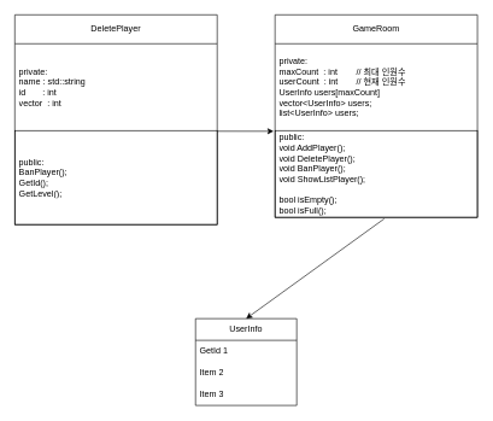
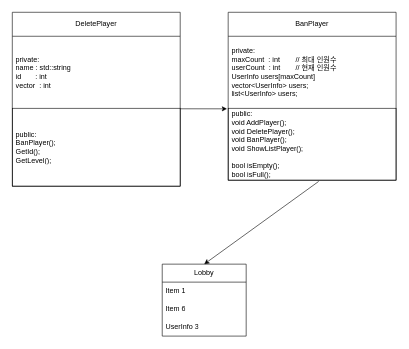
  <mxCell id="0" />
  <mxCell id="1" parent="0" />
  <mxCell id="2" value="DeletePlayer" style="swimlane;fontStyle=0;childLayout=stackLayout;horizontal=1;startSize=40;horizontalStack=0;resizeParent=1;resizeParentMax=0;resizeLast=0;collapsible=1;marginBottom=0;whiteSpace=wrap;html=1;" vertex="1" parent="1"><mxGeometry x="20" y="20" width="280" height="290" as="geometry" /></mxCell>
  <mxCell id="3" value="private:&lt;div&gt;name : std::string&lt;/div&gt;&lt;div&gt;id&amp;nbsp; &amp;nbsp; &amp;nbsp; &amp;nbsp;: int&lt;/div&gt;&lt;div&gt;vector&amp;nbsp; : int&lt;/div&gt;" style="text;strokeColor=none;fillColor=none;align=left;verticalAlign=middle;spacingLeft=4;spacingRight=4;overflow=hidden;points=[[0,0.5],[1,0.5]];portConstraint=eastwest;rotatable=0;whiteSpace=wrap;html=1;" vertex="1" parent="2"><mxGeometry y="40" width="280" height="120" as="geometry" /></mxCell>
  <mxCell id="4" value="public:&lt;div&gt;BanPlayer();&lt;/div&gt;&lt;div&gt;GetId();&lt;/div&gt;&lt;div&gt;GetLevel();&lt;/div&gt;" style="text;strokeColor=default;fillColor=none;align=left;verticalAlign=middle;spacingLeft=4;spacingRight=4;overflow=hidden;points=[[0,0.5],[1,0.5]];portConstraint=eastwest;rotatable=0;whiteSpace=wrap;html=1;" vertex="1" parent="2"><mxGeometry y="160" width="280" height="130" as="geometry" /></mxCell>
- <mxCell id="5" value="GameRoom" style="swimlane;fontStyle=0;childLayout=stackLayout;horizontal=1;startSize=40;horizontalStack=0;resizeParent=1;resizeParentMax=0;resizeLast=0;collapsible=1;marginBottom=0;whiteSpace=wrap;html=1;" vertex="1" parent="1"><mxGeometry x="380" y="20" width="280" height="280" as="geometry" /></mxCell>
+ <mxCell id="5" value="BanPlayer" style="swimlane;fontStyle=0;childLayout=stackLayout;horizontal=1;startSize=40;horizontalStack=0;resizeParent=1;resizeParentMax=0;resizeLast=0;collapsible=1;marginBottom=0;whiteSpace=wrap;html=1;" vertex="1" parent="1"><mxGeometry x="380" y="20" width="280" height="280" as="geometry" /></mxCell>
  <mxCell id="6" value="private:&lt;div&gt;maxCount&amp;nbsp; : int&lt;span style=&quot;white-space: pre;&quot;&gt;&#09;&lt;/span&gt;// 최대 인원수&lt;/div&gt;&lt;div&gt;userCount&amp;nbsp; : int&amp;nbsp;&lt;span style=&quot;white-space: pre;&quot;&gt;&#09;&lt;/span&gt;// 현재 인원수&lt;/div&gt;&lt;div&gt;UserInfo users[maxCount]&lt;/div&gt;&lt;div&gt;vector&amp;lt;UserInfo&amp;gt; users;&lt;/div&gt;&lt;div&gt;list&amp;lt;UserInfo&amp;gt; users;&lt;/div&gt;" style="text;strokeColor=none;fillColor=none;align=left;verticalAlign=middle;spacingLeft=4;spacingRight=4;overflow=hidden;points=[[0,0.5],[1,0.5]];portConstraint=eastwest;rotatable=0;whiteSpace=wrap;html=1;" vertex="1" parent="5"><mxGeometry y="40" width="280" height="120" as="geometry" /></mxCell>
  <mxCell id="7" value="public:&lt;div&gt;void AddPlayer();&lt;/div&gt;&lt;div&gt;void DeletePlayer();&lt;/div&gt;&lt;div&gt;void BanPlayer();&lt;/div&gt;&lt;div&gt;void ShowListPlayer();&lt;/div&gt;&lt;div&gt;&lt;br&gt;&lt;/div&gt;&lt;div&gt;bool isEmpty();&lt;/div&gt;&lt;div&gt;bool isFull();&lt;/div&gt;" style="text;strokeColor=default;fillColor=none;align=left;verticalAlign=middle;spacingLeft=4;spacingRight=4;overflow=hidden;points=[[0,0.5],[1,0.5]];portConstraint=eastwest;rotatable=0;whiteSpace=wrap;html=1;" vertex="1" parent="5"><mxGeometry y="160" width="280" height="120" as="geometry" /></mxCell>
  <mxCell id="8" value="" style="endArrow=classic;html=1;rounded=0;entryX=-0.007;entryY=0.008;entryDx=0;entryDy=0;entryPerimeter=0;exitX=1;exitY=0.007;exitDx=0;exitDy=0;exitPerimeter=0;" edge="1" parent="1" source="4" target="7"><mxGeometry width="50" height="50" relative="1" as="geometry"><mxPoint x="370" y="370" as="sourcePoint" /><mxPoint x="420" y="320" as="targetPoint" /></mxGeometry></mxCell>
- <mxCell id="9" value="UserInfo" style="swimlane;fontStyle=0;childLayout=stackLayout;horizontal=1;startSize=30;horizontalStack=0;resizeParent=1;resizeParentMax=0;resizeLast=0;collapsible=1;marginBottom=0;whiteSpace=wrap;html=1;" vertex="1" parent="1"><mxGeometry x="270" y="440" width="140" height="120" as="geometry" /></mxCell>
- <mxCell id="10" value="GetId 1" style="text;strokeColor=none;fillColor=none;align=left;verticalAlign=middle;spacingLeft=4;spacingRight=4;overflow=hidden;points=[[0,0.5],[1,0.5]];portConstraint=eastwest;rotatable=0;whiteSpace=wrap;html=1;" vertex="1" parent="9"><mxGeometry y="30" width="140" height="30" as="geometry" /></mxCell>
- <mxCell id="11" value="Item 2" style="text;strokeColor=none;fillColor=none;align=left;verticalAlign=middle;spacingLeft=4;spacingRight=4;overflow=hidden;points=[[0,0.5],[1,0.5]];portConstraint=eastwest;rotatable=0;whiteSpace=wrap;html=1;" vertex="1" parent="9"><mxGeometry y="60" width="140" height="30" as="geometry" /></mxCell>
- <mxCell id="12" value="Item 3" style="text;strokeColor=none;fillColor=none;align=left;verticalAlign=middle;spacingLeft=4;spacingRight=4;overflow=hidden;points=[[0,0.5],[1,0.5]];portConstraint=eastwest;rotatable=0;whiteSpace=wrap;html=1;" vertex="1" parent="9"><mxGeometry y="90" width="140" height="30" as="geometry" /></mxCell>
+ <mxCell id="9" value="Lobby" style="swimlane;fontStyle=0;childLayout=stackLayout;horizontal=1;startSize=30;horizontalStack=0;resizeParent=1;resizeParentMax=0;resizeLast=0;collapsible=1;marginBottom=0;whiteSpace=wrap;html=1;" vertex="1" parent="1"><mxGeometry x="270" y="440" width="140" height="120" as="geometry" /></mxCell>
+ <mxCell id="10" value="Item 1" style="text;strokeColor=none;fillColor=none;align=left;verticalAlign=middle;spacingLeft=4;spacingRight=4;overflow=hidden;points=[[0,0.5],[1,0.5]];portConstraint=eastwest;rotatable=0;whiteSpace=wrap;html=1;" vertex="1" parent="9"><mxGeometry y="30" width="140" height="30" as="geometry" /></mxCell>
+ <mxCell id="11" value="Item 6" style="text;strokeColor=none;fillColor=none;align=left;verticalAlign=middle;spacingLeft=4;spacingRight=4;overflow=hidden;points=[[0,0.5],[1,0.5]];portConstraint=eastwest;rotatable=0;whiteSpace=wrap;html=1;" vertex="1" parent="9"><mxGeometry y="60" width="140" height="30" as="geometry" /></mxCell>
+ <mxCell id="12" value="UserInfo 3" style="text;strokeColor=none;fillColor=none;align=left;verticalAlign=middle;spacingLeft=4;spacingRight=4;overflow=hidden;points=[[0,0.5],[1,0.5]];portConstraint=eastwest;rotatable=0;whiteSpace=wrap;html=1;" vertex="1" parent="9"><mxGeometry y="90" width="140" height="30" as="geometry" /></mxCell>
  <mxCell id="13" value="" style="endArrow=classic;html=1;rounded=0;entryX=0.5;entryY=0;entryDx=0;entryDy=0;exitX=0.539;exitY=1.017;exitDx=0;exitDy=0;exitPerimeter=0;" edge="1" parent="1" source="7" target="9"><mxGeometry width="50" height="50" relative="1" as="geometry"><mxPoint x="370" y="370" as="sourcePoint" /><mxPoint x="420" y="320" as="targetPoint" /></mxGeometry></mxCell>
